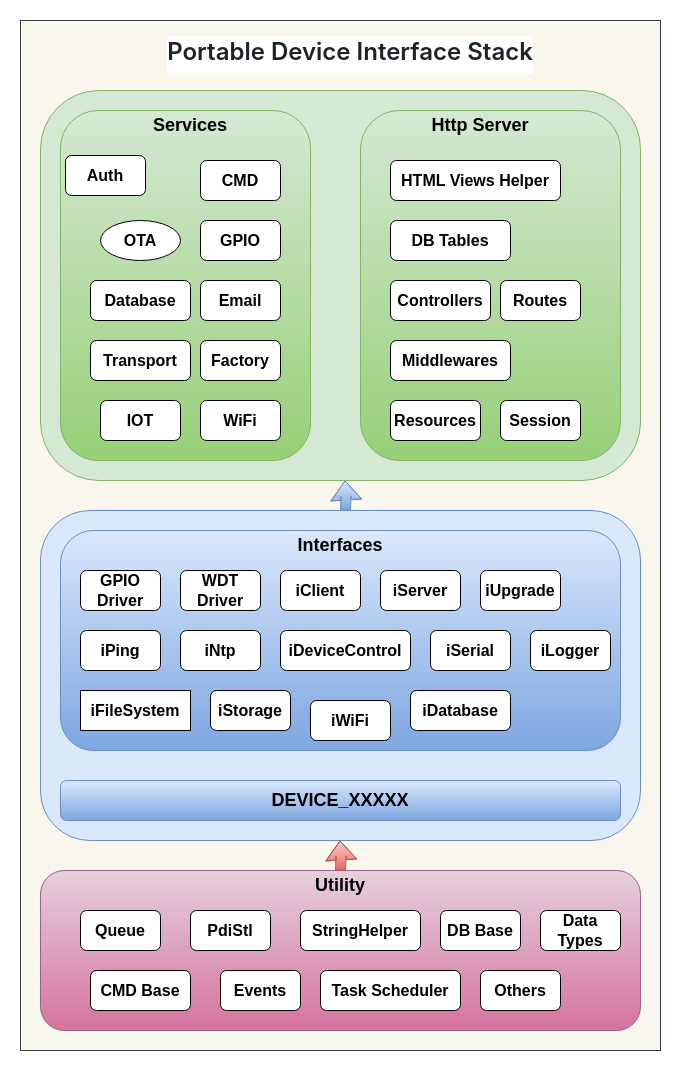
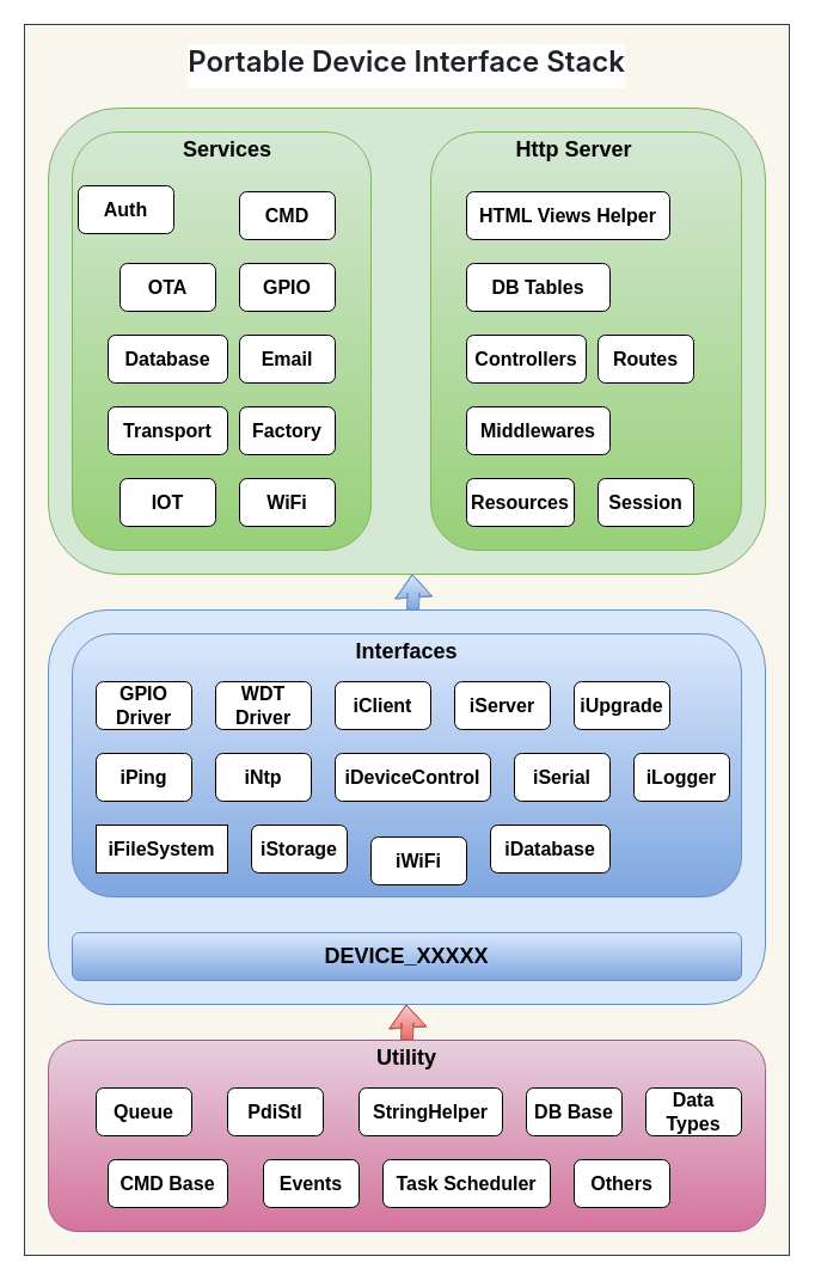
  <mxCell id="0" />
  <mxCell id="1" parent="0" />
  <mxCell id="2" value="" style="rounded=0;whiteSpace=wrap;html=1;fillColor=#f9f7ed;strokeColor=#36393d;" vertex="1" parent="1"><mxGeometry x="20" y="20" width="640" height="1030" as="geometry" /></mxCell>
  <mxCell id="3" value="" style="rounded=1;whiteSpace=wrap;html=1;fillColor=#d5e8d4;strokeColor=#82b366;" vertex="1" parent="1"><mxGeometry x="40" y="90" width="600" height="390" as="geometry" /></mxCell>
  <mxCell id="4" value="" style="rounded=1;whiteSpace=wrap;html=1;fillColor=#dae8fc;strokeColor=#6c8ebf;" vertex="1" parent="1"><mxGeometry x="40" y="510" width="600" height="330" as="geometry" /></mxCell>
  <mxCell id="5" value="" style="rounded=1;whiteSpace=wrap;html=1;fillColor=#d5e8d4;strokeColor=#82b366;gradientColor=#97d077;" vertex="1" parent="1"><mxGeometry x="60" y="110" width="250" height="350" as="geometry" /></mxCell>
  <mxCell id="6" value="&lt;font style=&quot;font-size: 18px;&quot;&gt;&lt;b&gt;Services&lt;/b&gt;&lt;/font&gt;" style="text;html=1;align=center;verticalAlign=middle;whiteSpace=wrap;rounded=0;strokeWidth=3;" vertex="1" parent="1"><mxGeometry x="160" y="110" width="60" height="30" as="geometry" /></mxCell>
  <mxCell id="7" value="&lt;font style=&quot;font-size: 16px;&quot;&gt;&lt;b style=&quot;&quot;&gt;Auth&lt;/b&gt;&lt;/font&gt;" style="rounded=1;whiteSpace=wrap;html=1;" vertex="1" parent="1"><mxGeometry x="65" y="155" width="80" height="40" as="geometry" /></mxCell>
  <mxCell id="8" value="&lt;font style=&quot;font-size: 16px;&quot;&gt;&lt;b style=&quot;&quot;&gt;CMD&lt;/b&gt;&lt;/font&gt;" style="rounded=1;whiteSpace=wrap;html=1;" vertex="1" parent="1"><mxGeometry x="200" y="160" width="80" height="40" as="geometry" /></mxCell>
  <mxCell id="9" value="&lt;font style=&quot;font-size: 16px;&quot;&gt;&lt;b style=&quot;&quot;&gt;Database&lt;/b&gt;&lt;/font&gt;" style="rounded=1;whiteSpace=wrap;html=1;" vertex="1" parent="1"><mxGeometry x="90" y="280" width="100" height="40" as="geometry" /></mxCell>
  <mxCell id="10" value="&lt;font style=&quot;font-size: 16px;&quot;&gt;&lt;b style=&quot;&quot;&gt;GPIO&lt;/b&gt;&lt;/font&gt;" style="rounded=1;whiteSpace=wrap;html=1;" vertex="1" parent="1"><mxGeometry x="200" y="220" width="80" height="40" as="geometry" /></mxCell>
- <mxCell id="11" value="&lt;font style=&quot;font-size: 16px;&quot;&gt;&lt;b style=&quot;&quot;&gt;OTA&lt;/b&gt;&lt;/font&gt;" style="ellipse;whiteSpace=wrap;html=1;" vertex="1" parent="1"><mxGeometry x="100" y="220" width="80" height="40" as="geometry" /></mxCell>
+ <mxCell id="11" value="&lt;font style=&quot;font-size: 16px;&quot;&gt;&lt;b style=&quot;&quot;&gt;OTA&lt;/b&gt;&lt;/font&gt;" style="rounded=1;whiteSpace=wrap;html=1;" vertex="1" parent="1"><mxGeometry x="100" y="220" width="80" height="40" as="geometry" /></mxCell>
  <mxCell id="12" value="&lt;font style=&quot;font-size: 16px;&quot;&gt;&lt;b style=&quot;&quot;&gt;Factory&lt;/b&gt;&lt;/font&gt;" style="rounded=1;whiteSpace=wrap;html=1;" vertex="1" parent="1"><mxGeometry x="200" y="340" width="80" height="40" as="geometry" /></mxCell>
  <mxCell id="13" value="&lt;font style=&quot;font-size: 16px;&quot;&gt;&lt;b style=&quot;&quot;&gt;Email&lt;/b&gt;&lt;/font&gt;" style="rounded=1;whiteSpace=wrap;html=1;" vertex="1" parent="1"><mxGeometry x="200" y="280" width="80" height="40" as="geometry" /></mxCell>
  <mxCell id="14" value="&lt;font style=&quot;font-size: 16px;&quot;&gt;&lt;b style=&quot;&quot;&gt;IOT&lt;/b&gt;&lt;/font&gt;" style="rounded=1;whiteSpace=wrap;html=1;" vertex="1" parent="1"><mxGeometry x="100" y="400" width="80" height="40" as="geometry" /></mxCell>
  <mxCell id="15" value="&lt;font style=&quot;font-size: 16px;&quot;&gt;&lt;b style=&quot;&quot;&gt;WiFi&lt;/b&gt;&lt;/font&gt;" style="rounded=1;whiteSpace=wrap;html=1;" vertex="1" parent="1"><mxGeometry x="200" y="400" width="80" height="40" as="geometry" /></mxCell>
  <mxCell id="16" value="&lt;span style=&quot;font-size: 16px;&quot;&gt;&lt;b&gt;Transport&lt;/b&gt;&lt;/span&gt;" style="rounded=1;whiteSpace=wrap;html=1;" vertex="1" parent="1"><mxGeometry x="90" y="340" width="100" height="40" as="geometry" /></mxCell>
  <mxCell id="17" value="" style="rounded=1;whiteSpace=wrap;html=1;fillColor=#e6d0de;gradientColor=#d5739d;strokeColor=#996185;" vertex="1" parent="1"><mxGeometry x="40" y="870" width="600" height="160" as="geometry" /></mxCell>
  <mxCell id="18" value="&lt;font style=&quot;font-size: 16px;&quot;&gt;&lt;b style=&quot;&quot;&gt;Queue&lt;/b&gt;&lt;/font&gt;" style="rounded=1;whiteSpace=wrap;html=1;" vertex="1" parent="1"><mxGeometry x="80" y="910" width="80" height="40" as="geometry" /></mxCell>
  <mxCell id="19" value="&lt;font style=&quot;font-size: 16px;&quot;&gt;&lt;b style=&quot;&quot;&gt;PdiStl&lt;/b&gt;&lt;/font&gt;" style="rounded=1;whiteSpace=wrap;html=1;" vertex="1" parent="1"><mxGeometry x="190" y="910" width="80" height="40" as="geometry" /></mxCell>
  <mxCell id="20" value="&lt;font style=&quot;font-size: 16px;&quot;&gt;&lt;b style=&quot;&quot;&gt;StringHelper&lt;/b&gt;&lt;/font&gt;" style="rounded=1;whiteSpace=wrap;html=1;" vertex="1" parent="1"><mxGeometry x="300" y="910" width="120" height="40" as="geometry" /></mxCell>
  <mxCell id="21" value="&lt;font style=&quot;font-size: 16px;&quot;&gt;&lt;b style=&quot;&quot;&gt;DB Base&lt;/b&gt;&lt;/font&gt;" style="rounded=1;whiteSpace=wrap;html=1;" vertex="1" parent="1"><mxGeometry x="440" y="910" width="80" height="40" as="geometry" /></mxCell>
  <mxCell id="22" value="&lt;font style=&quot;font-size: 16px;&quot;&gt;&lt;b style=&quot;&quot;&gt;CMD Base&lt;/b&gt;&lt;/font&gt;" style="rounded=1;whiteSpace=wrap;html=1;" vertex="1" parent="1"><mxGeometry x="90" y="970" width="100" height="40" as="geometry" /></mxCell>
  <mxCell id="23" value="&lt;font style=&quot;font-size: 16px;&quot;&gt;&lt;b style=&quot;&quot;&gt;Events&lt;/b&gt;&lt;/font&gt;" style="rounded=1;whiteSpace=wrap;html=1;" vertex="1" parent="1"><mxGeometry x="220" y="970" width="80" height="40" as="geometry" /></mxCell>
  <mxCell id="24" value="&lt;font style=&quot;font-size: 16px;&quot;&gt;&lt;b style=&quot;&quot;&gt;Task Scheduler&lt;/b&gt;&lt;/font&gt;" style="rounded=1;whiteSpace=wrap;html=1;" vertex="1" parent="1"><mxGeometry x="320" y="970" width="140" height="40" as="geometry" /></mxCell>
  <mxCell id="25" value="&lt;font style=&quot;font-size: 16px;&quot;&gt;&lt;b style=&quot;&quot;&gt;Others&lt;/b&gt;&lt;/font&gt;" style="rounded=1;whiteSpace=wrap;html=1;" vertex="1" parent="1"><mxGeometry x="480" y="970" width="80" height="40" as="geometry" /></mxCell>
  <mxCell id="26" value="&lt;font style=&quot;font-size: 18px;&quot;&gt;&lt;b&gt;Utility&lt;/b&gt;&lt;/font&gt;" style="text;html=1;align=center;verticalAlign=middle;whiteSpace=wrap;rounded=0;strokeWidth=3;" vertex="1" parent="1"><mxGeometry x="310" y="870" width="60" height="30" as="geometry" /></mxCell>
  <mxCell id="27" value="" style="rounded=1;whiteSpace=wrap;html=1;fillColor=#d5e8d4;strokeColor=#82b366;gradientColor=#97d077;" vertex="1" parent="1"><mxGeometry x="360" y="110" width="260" height="350" as="geometry" /></mxCell>
  <mxCell id="28" value="&lt;font style=&quot;font-size: 18px;&quot;&gt;&lt;b&gt;Http Server&lt;/b&gt;&lt;/font&gt;" style="text;html=1;align=center;verticalAlign=middle;whiteSpace=wrap;rounded=0;strokeWidth=3;" vertex="1" parent="1"><mxGeometry x="430" y="110" width="100" height="30" as="geometry" /></mxCell>
  <mxCell id="29" value="&lt;font style=&quot;font-size: 16px;&quot;&gt;&lt;b style=&quot;&quot;&gt;HTML Views Helper&lt;/b&gt;&lt;/font&gt;" style="rounded=1;whiteSpace=wrap;html=1;" vertex="1" parent="1"><mxGeometry x="390" y="160" width="170" height="40" as="geometry" /></mxCell>
  <mxCell id="30" value="&lt;font style=&quot;font-size: 16px;&quot;&gt;&lt;b style=&quot;&quot;&gt;DB Tables&lt;/b&gt;&lt;/font&gt;" style="rounded=1;whiteSpace=wrap;html=1;" vertex="1" parent="1"><mxGeometry x="390" y="220" width="120" height="40" as="geometry" /></mxCell>
  <mxCell id="31" value="&lt;font style=&quot;font-size: 16px;&quot;&gt;&lt;b style=&quot;&quot;&gt;Session&lt;/b&gt;&lt;/font&gt;" style="rounded=1;whiteSpace=wrap;html=1;" vertex="1" parent="1"><mxGeometry x="500" y="400" width="80" height="40" as="geometry" /></mxCell>
  <mxCell id="32" value="&lt;font style=&quot;font-size: 16px;&quot;&gt;&lt;b style=&quot;&quot;&gt;Routes&lt;/b&gt;&lt;/font&gt;" style="rounded=1;whiteSpace=wrap;html=1;" vertex="1" parent="1"><mxGeometry x="500" y="280" width="80" height="40" as="geometry" /></mxCell>
  <mxCell id="33" value="&lt;font style=&quot;font-size: 16px;&quot;&gt;&lt;b style=&quot;&quot;&gt;Controllers&lt;/b&gt;&lt;/font&gt;" style="rounded=1;whiteSpace=wrap;html=1;" vertex="1" parent="1"><mxGeometry x="390" y="280" width="100" height="40" as="geometry" /></mxCell>
  <mxCell id="34" value="&lt;font style=&quot;font-size: 16px;&quot;&gt;&lt;b style=&quot;&quot;&gt;Middlewares&lt;/b&gt;&lt;/font&gt;" style="rounded=1;whiteSpace=wrap;html=1;" vertex="1" parent="1"><mxGeometry x="390" y="340" width="120" height="40" as="geometry" /></mxCell>
  <mxCell id="35" value="&lt;font style=&quot;font-size: 16px;&quot;&gt;&lt;b style=&quot;&quot;&gt;Resources&lt;/b&gt;&lt;/font&gt;" style="rounded=1;whiteSpace=wrap;html=1;" vertex="1" parent="1"><mxGeometry x="390" y="400" width="90" height="40" as="geometry" /></mxCell>
  <mxCell id="36" value="" style="rounded=1;whiteSpace=wrap;html=1;fillColor=#dae8fc;strokeColor=#6c8ebf;gradientColor=#7ea6e0;" vertex="1" parent="1"><mxGeometry x="60" y="530" width="560" height="220" as="geometry" /></mxCell>
  <mxCell id="37" value="&lt;font style=&quot;font-size: 18px;&quot;&gt;&lt;b&gt;Interfaces&lt;/b&gt;&lt;/font&gt;" style="text;html=1;align=center;verticalAlign=middle;whiteSpace=wrap;rounded=0;strokeWidth=3;" vertex="1" parent="1"><mxGeometry x="310" y="530" width="60" height="30" as="geometry" /></mxCell>
  <mxCell id="38" value="&lt;font style=&quot;font-size: 16px;&quot;&gt;&lt;b style=&quot;&quot;&gt;GPIO Driver&lt;/b&gt;&lt;/font&gt;" style="rounded=1;whiteSpace=wrap;html=1;" vertex="1" parent="1"><mxGeometry x="80" y="570" width="80" height="40" as="geometry" /></mxCell>
  <mxCell id="39" value="&lt;font style=&quot;font-size: 16px;&quot;&gt;&lt;b style=&quot;&quot;&gt;WDT Driver&lt;/b&gt;&lt;/font&gt;" style="rounded=1;whiteSpace=wrap;html=1;" vertex="1" parent="1"><mxGeometry x="180" y="570" width="80" height="40" as="geometry" /></mxCell>
  <mxCell id="40" value="&lt;font style=&quot;font-size: 16px;&quot;&gt;&lt;b style=&quot;&quot;&gt;iClient&lt;/b&gt;&lt;/font&gt;" style="rounded=1;whiteSpace=wrap;html=1;" vertex="1" parent="1"><mxGeometry x="280" y="570" width="80" height="40" as="geometry" /></mxCell>
  <mxCell id="41" value="&lt;font style=&quot;font-size: 16px;&quot;&gt;&lt;b style=&quot;&quot;&gt;iServer&lt;/b&gt;&lt;/font&gt;" style="rounded=1;whiteSpace=wrap;html=1;" vertex="1" parent="1"><mxGeometry x="380" y="570" width="80" height="40" as="geometry" /></mxCell>
  <mxCell id="42" value="&lt;font style=&quot;font-size: 16px;&quot;&gt;&lt;b style=&quot;&quot;&gt;iUpgrade&lt;/b&gt;&lt;/font&gt;" style="rounded=1;whiteSpace=wrap;html=1;" vertex="1" parent="1"><mxGeometry x="480" y="570" width="80" height="40" as="geometry" /></mxCell>
  <mxCell id="43" value="&lt;font style=&quot;font-size: 16px;&quot;&gt;&lt;b style=&quot;&quot;&gt;iPing&lt;/b&gt;&lt;/font&gt;" style="rounded=1;whiteSpace=wrap;html=1;" vertex="1" parent="1"><mxGeometry x="80" y="630" width="80" height="40" as="geometry" /></mxCell>
  <mxCell id="44" value="&lt;font style=&quot;font-size: 16px;&quot;&gt;&lt;b style=&quot;&quot;&gt;iNtp&lt;/b&gt;&lt;/font&gt;" style="rounded=1;whiteSpace=wrap;html=1;" vertex="1" parent="1"><mxGeometry x="180" y="630" width="80" height="40" as="geometry" /></mxCell>
  <mxCell id="45" value="&lt;font style=&quot;font-size: 16px;&quot;&gt;&lt;b style=&quot;&quot;&gt;iDeviceControl&lt;/b&gt;&lt;/font&gt;" style="rounded=1;whiteSpace=wrap;html=1;" vertex="1" parent="1"><mxGeometry x="280" y="630" width="130" height="40" as="geometry" /></mxCell>
  <mxCell id="46" value="&lt;font style=&quot;font-size: 16px;&quot;&gt;&lt;b style=&quot;&quot;&gt;iSerial&lt;/b&gt;&lt;/font&gt;" style="rounded=1;whiteSpace=wrap;html=1;" vertex="1" parent="1"><mxGeometry x="430" y="630" width="80" height="40" as="geometry" /></mxCell>
  <mxCell id="47" value="&lt;font style=&quot;font-size: 16px;&quot;&gt;&lt;b style=&quot;&quot;&gt;iFileSystem&lt;/b&gt;&lt;/font&gt;" style="whiteSpace=wrap;html=1;rounded=0;" vertex="1" parent="1"><mxGeometry x="80" y="690" width="110" height="40" as="geometry" /></mxCell>
  <mxCell id="48" value="&lt;font style=&quot;font-size: 16px;&quot;&gt;&lt;b style=&quot;&quot;&gt;iStorage&lt;/b&gt;&lt;/font&gt;" style="rounded=1;whiteSpace=wrap;html=1;" vertex="1" parent="1"><mxGeometry x="210" y="690" width="80" height="40" as="geometry" /></mxCell>
  <mxCell id="49" value="&lt;font style=&quot;font-size: 16px;&quot;&gt;&lt;b style=&quot;&quot;&gt;iWiFi&lt;/b&gt;&lt;/font&gt;" style="rounded=1;whiteSpace=wrap;html=1;" vertex="1" parent="1"><mxGeometry x="310" y="700" width="80" height="40" as="geometry" /></mxCell>
  <mxCell id="50" value="&lt;font style=&quot;font-size: 16px;&quot;&gt;&lt;b style=&quot;&quot;&gt;iDatabase&lt;/b&gt;&lt;/font&gt;" style="rounded=1;whiteSpace=wrap;html=1;" vertex="1" parent="1"><mxGeometry x="410" y="690" width="100" height="40" as="geometry" /></mxCell>
  <mxCell id="51" value="&lt;font style=&quot;font-size: 16px;&quot;&gt;&lt;b style=&quot;&quot;&gt;iLogger&lt;/b&gt;&lt;/font&gt;" style="rounded=1;whiteSpace=wrap;html=1;" vertex="1" parent="1"><mxGeometry x="530" y="630" width="80" height="40" as="geometry" /></mxCell>
  <mxCell id="52" value="" style="rounded=1;whiteSpace=wrap;html=1;fillColor=#dae8fc;gradientColor=#7ea6e0;strokeColor=#6c8ebf;" vertex="1" parent="1"><mxGeometry x="60" y="780" width="560" height="40" as="geometry" /></mxCell>
  <mxCell id="53" value="&lt;font style=&quot;font-size: 18px;&quot;&gt;&lt;b&gt;DEVICE_XXXXX&lt;/b&gt;&lt;/font&gt;" style="text;html=1;align=center;verticalAlign=middle;whiteSpace=wrap;rounded=0;strokeWidth=3;" vertex="1" parent="1"><mxGeometry x="310" y="785" width="60" height="30" as="geometry" /></mxCell>
  <mxCell id="54" value="" style="shape=flexArrow;endArrow=classic;html=1;rounded=0;edgeStyle=orthogonalEdgeStyle;fillColor=#dae8fc;gradientColor=#7ea6e0;strokeColor=#6c8ebf;" edge="1" parent="1"><mxGeometry width="50" height="50" relative="1" as="geometry"><mxPoint x="345" y="510" as="sourcePoint" /><mxPoint x="344.5" y="480" as="targetPoint" /></mxGeometry></mxCell>
  <mxCell id="55" value="" style="shape=flexArrow;endArrow=classic;html=1;rounded=0;edgeStyle=orthogonalEdgeStyle;fillColor=#f8cecc;gradientColor=#ea6b66;strokeColor=#b85450;" edge="1" parent="1"><mxGeometry width="50" height="50" relative="1" as="geometry"><mxPoint x="340" y="870" as="sourcePoint" /><mxPoint x="339.5" y="840" as="targetPoint" /></mxGeometry></mxCell>
- <mxCell id="56" value="&lt;h1 style=&quot;box-sizing: border-box; margin-right: 0px; margin-bottom: var(--base-size-16); margin-left: 0px; font-weight: var(--base-text-weight-semibold, 600); line-height: 1.25; padding-bottom: 0.3em; border-bottom: 1px solid var(--borderColor-muted, var(--color-border-muted)); color: rgb(31, 35, 40); font-family: -apple-system, BlinkMacSystemFont, &amp;quot;Segoe UI&amp;quot;, &amp;quot;Noto Sans&amp;quot;, Helvetica, Arial, sans-serif, &amp;quot;Apple Color Emoji&amp;quot;, &amp;quot;Segoe UI Emoji&amp;quot;; text-align: start; background-color: rgb(255, 255, 255); margin-top: 0px !important;&quot; dir=&quot;auto&quot; class=&quot;heading-element&quot; tabindex=&quot;-1&quot;&gt;Portable Device Interface Stack&lt;/h1&gt;" style="text;html=1;align=center;verticalAlign=middle;whiteSpace=wrap;rounded=0;strokeWidth=3;" vertex="1" parent="1"><mxGeometry x="130" y="40" width="440" height="30" as="geometry" /></mxCell>
+ <mxCell id="56" value="&lt;h1 style=&quot;box-sizing: border-box; margin-right: 0px; margin-bottom: var(--base-size-16); margin-left: 0px; font-weight: var(--base-text-weight-semibold, 600); line-height: 1.25; padding-bottom: 0.3em; border-bottom: 1px solid var(--borderColor-muted, var(--color-border-muted)); color: rgb(31, 35, 40); font-family: -apple-system, BlinkMacSystemFont, &amp;quot;Segoe UI&amp;quot;, &amp;quot;Noto Sans&amp;quot;, Helvetica, Arial, sans-serif, &amp;quot;Apple Color Emoji&amp;quot;, &amp;quot;Segoe UI Emoji&amp;quot;; text-align: start; background-color: rgb(255, 255, 255); margin-top: 0px !important;&quot; dir=&quot;auto&quot; class=&quot;heading-element&quot; tabindex=&quot;-1&quot;&gt;Portable Device Interface Stack&lt;/h1&gt;" style="text;html=1;align=center;verticalAlign=middle;whiteSpace=wrap;rounded=0;strokeWidth=3;" vertex="1" parent="1"><mxGeometry x="120" y="40" width="440" height="30" as="geometry" /></mxCell>
  <mxCell id="57" value="&lt;font style=&quot;font-size: 16px;&quot;&gt;&lt;b style=&quot;&quot;&gt;Data Types&lt;/b&gt;&lt;/font&gt;" style="rounded=1;whiteSpace=wrap;html=1;" vertex="1" parent="1"><mxGeometry x="540" y="910" width="80" height="40" as="geometry" /></mxCell>
